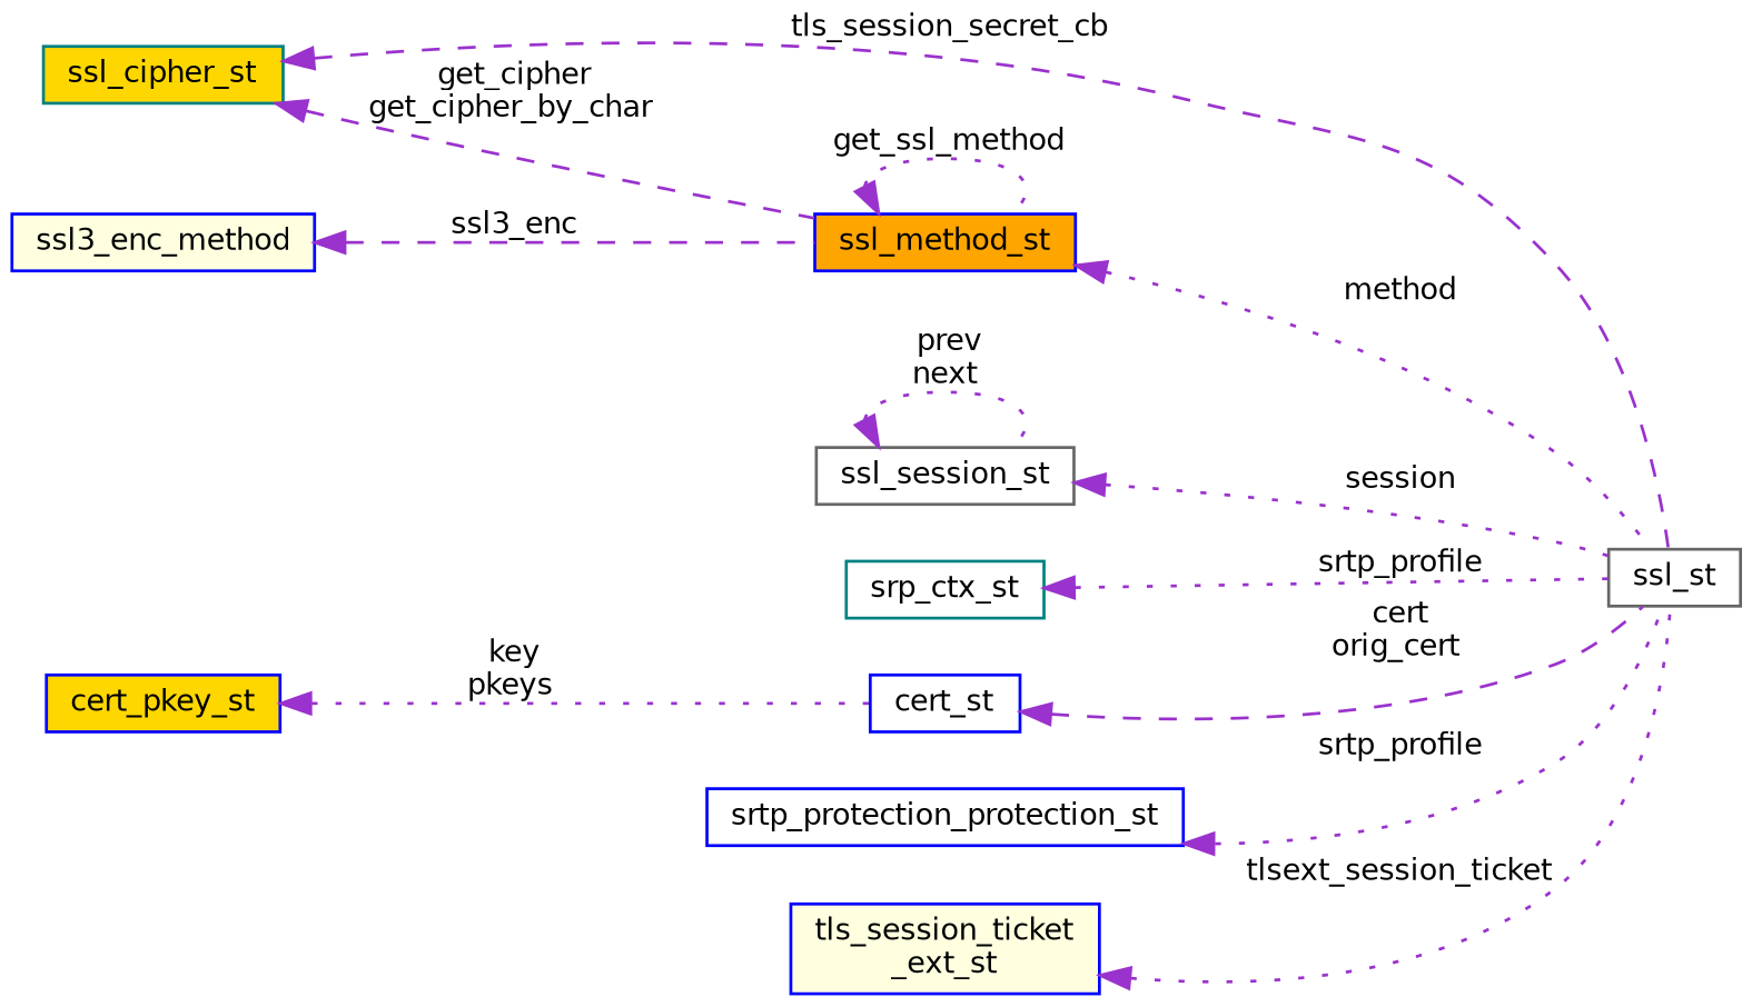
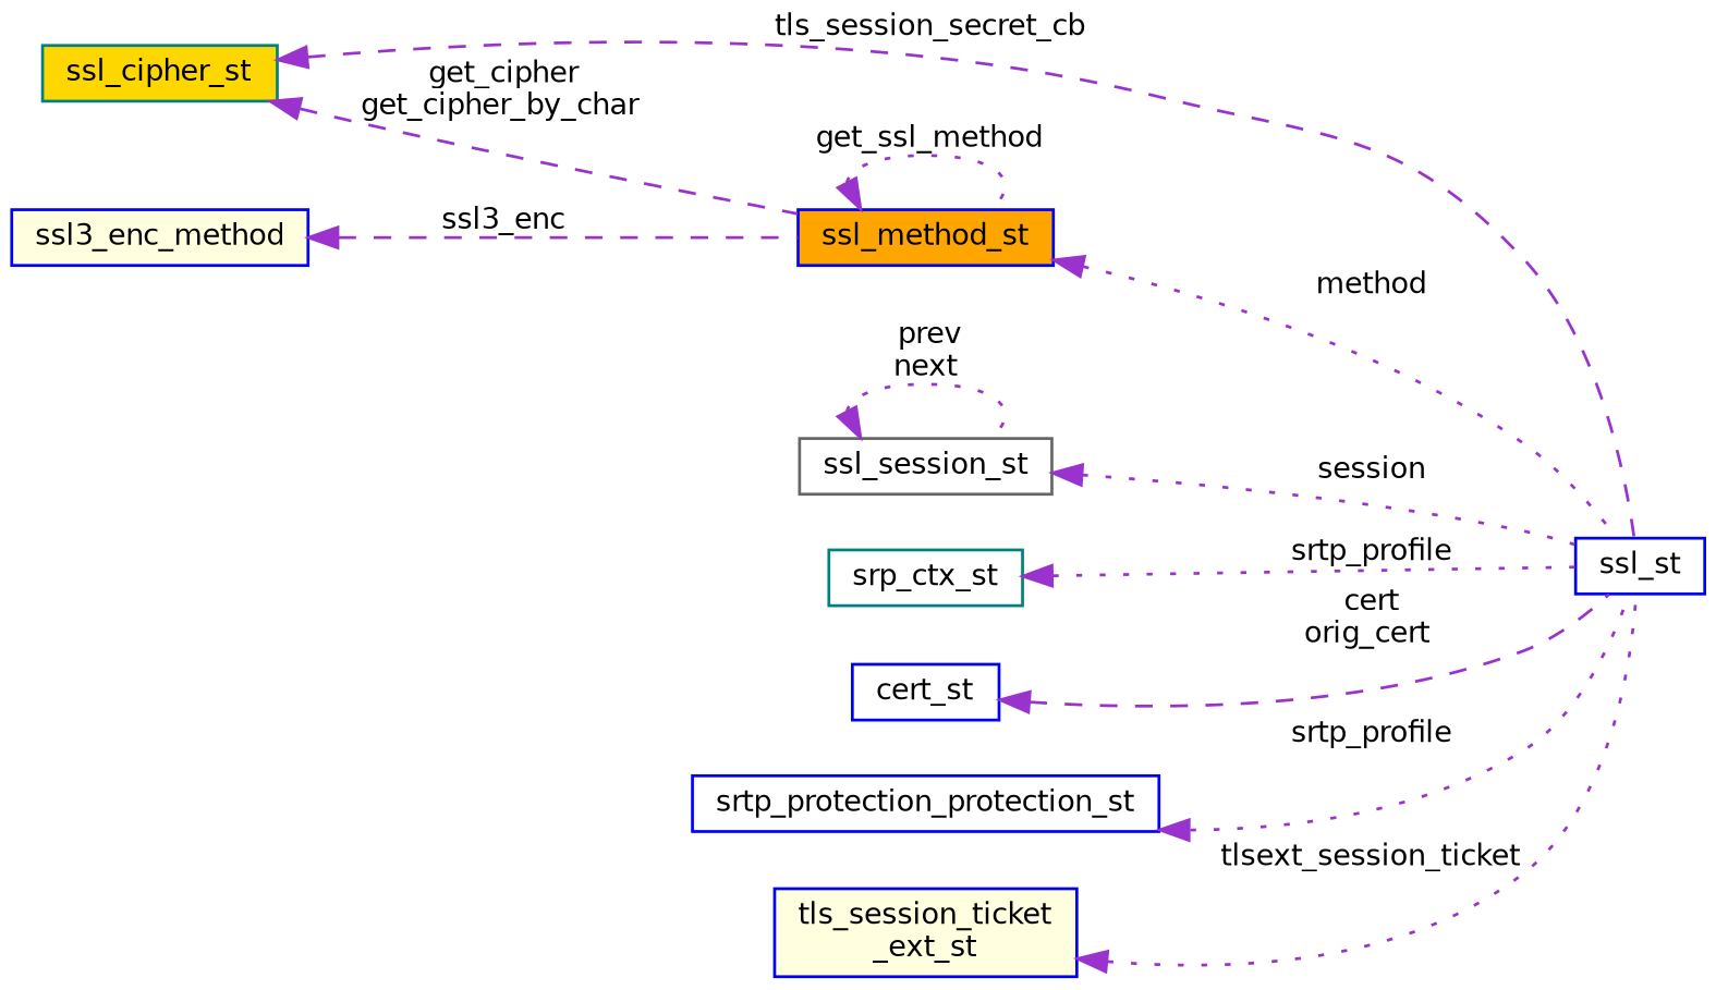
  digraph {
    rankdir=LR
    node [color=blue fillcolor=white fontname=Helvetica fontsize=10 shape=record style=filled]
    edge [color=darkorchid3 dir=back fontname=Helvetica fontsize=10 labelfontname=Helvetica labelfontsize=10 style=dotted]
-   n1 [color=gray40 fontcolor=black height=0.2 label=ssl_st width=0.4]
+   n1 [fontcolor=black height=0.2 label=ssl_st width=0.4]
    n2 [color=teal fillcolor=gold height=0.2 label=ssl_cipher_st width=0.4]
    n3 [fillcolor=orange height=0.2 label=ssl_method_st width=0.4]
    n4 [color=gray40 height=0.2 label=ssl_session_st width=0.4]
    n5 [color=teal height=0.2 label=srp_ctx_st width=0.4]
-   n6 [fillcolor=gold height=0.2 label=cert_pkey_st width=0.4]
    n7 [height=0.2 label=cert_st width=0.4]
    n8 [height=0.2 label=srtp_protection_protection_st width=0.4]
    n9 [fillcolor=lightyellow height=0.2 label=ssl3_enc_method width=0.4]
    n10 [fillcolor=lightyellow height=0.2 label="tls_session_ticket\l_ext_st" width=0.4]
    n2 -> n1 [label=" tls_session_secret_cb" style=dashed]
    n2 -> n3 [label=" get_cipher\nget_cipher_by_char" style=dashed]
    n3 -> n1 [label=" method"]
    n3 -> n3 [label=" get_ssl_method"]
    n4 -> n1 [label=" session"]
    n4 -> n4 [label=" prev\nnext"]
    n5 -> n1 [label=" srtp_profile"]
-   n6 -> n7 [label=" key\npkeys"]
    n7 -> n1 [label=" cert\norig_cert" style=dashed]
    n8 -> n1 [label=" srtp_profile"]
    n9 -> n3 [label=" ssl3_enc" style=dashed]
    n10 -> n1 [label=" tlsext_session_ticket"]
  }
